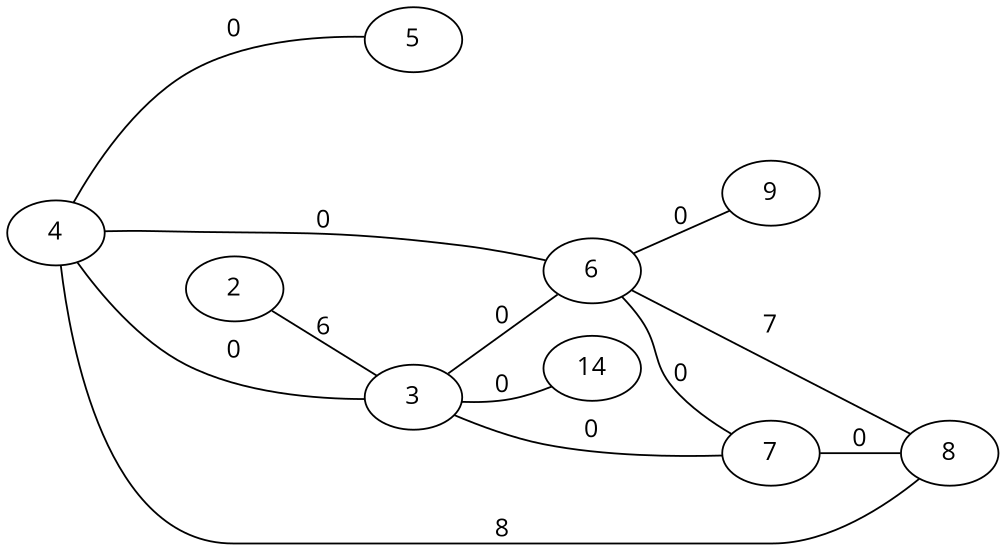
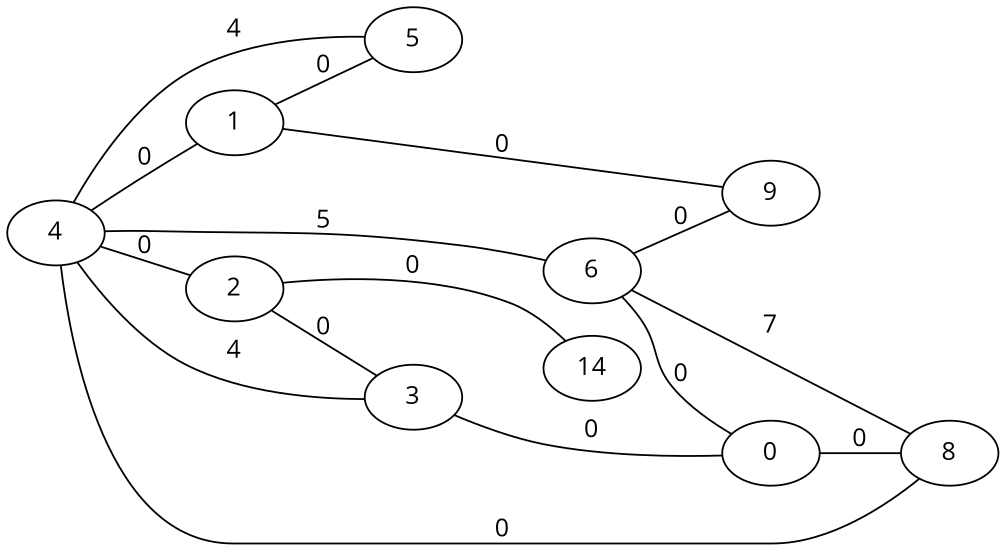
  graph {
    fontname="Open Sans"
    rankdir=LR
    node [fontname="Open Sans"]
    edge [fontname="Open Sans"]
    4
+   1
    2
    3
    5
    6
    8
    9
-   7
+   7 [label=0]
    n10 [label=14]
-   4 -- 3 [label=0]
-   4 -- 5 [label=0]
-   4 -- 6 [label=0]
-   4 -- 8 [label=8]
-   2 -- 3 [label=6]
-   3 -- 6 [label=0]
+   4 -- 1 [label=0]
+   4 -- 2 [label=0]
+   4 -- 3 [label=4]
+   4 -- 5 [label=4]
+   4 -- 6 [label=5]
+   4 -- 8 [label=0]
+   1 -- 5 [label=0]
+   1 -- 9 [label=0]
+   2 -- 3 [label=0]
    3 -- 7 [label=0]
-   3 -- n10 [label=0]
+   2 -- n10 [label=0]
    6 -- 8 [label=7]
    6 -- 9 [label=0]
    6 -- 7 [label=0]
    7 -- 8 [label=0]
  }
